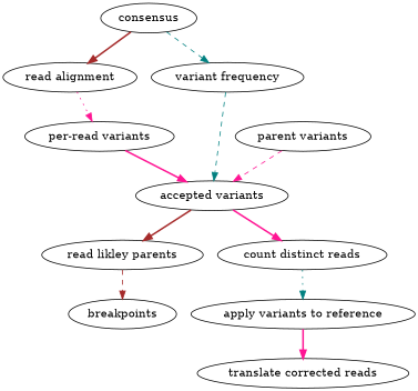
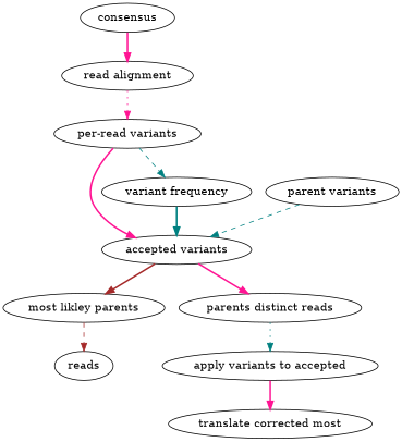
  digraph {
    edge [color=deeppink style=bold]
    n1 [label=consensus]
    n2 [label="read alignment"]
    n3 [label="per-read variants"]
    n4 [label="accepted variants"]
    n5 [label="variant frequency"]
-   n6 [label="read likley parents"]
-   n7 [label="count distinct reads"]
+   n6 [label="most likley parents"]
+   n7 [label="parents distinct reads"]
    n8 [label="parent variants"]
-   n9 [label=breakpoints]
-   n10 [label="apply variants to reference"]
-   n11 [label="translate corrected reads"]
-   n1 -> n2 [color=brown]
+   n9 [label=reads]
+   n10 [label="apply variants to accepted"]
+   n11 [label="translate corrected most"]
+   n1 -> n2
    n2 -> n3 [style=dotted]
    n3 -> n4
-   n1 -> n5 [color=teal style=dashed]
+   n3 -> n5 [color=teal style=dashed]
    n4 -> n6 [color=brown]
    n4 -> n7
-   n5 -> n4 [color=teal style=dashed]
+   n5 -> n4 [color=teal]
    n6 -> n9 [color=brown style=dashed]
    n7 -> n10 [color=teal style=dotted]
-   n8 -> n4 [style=dashed]
+   n8 -> n4 [color=teal style=dashed]
    n10 -> n11
  }
